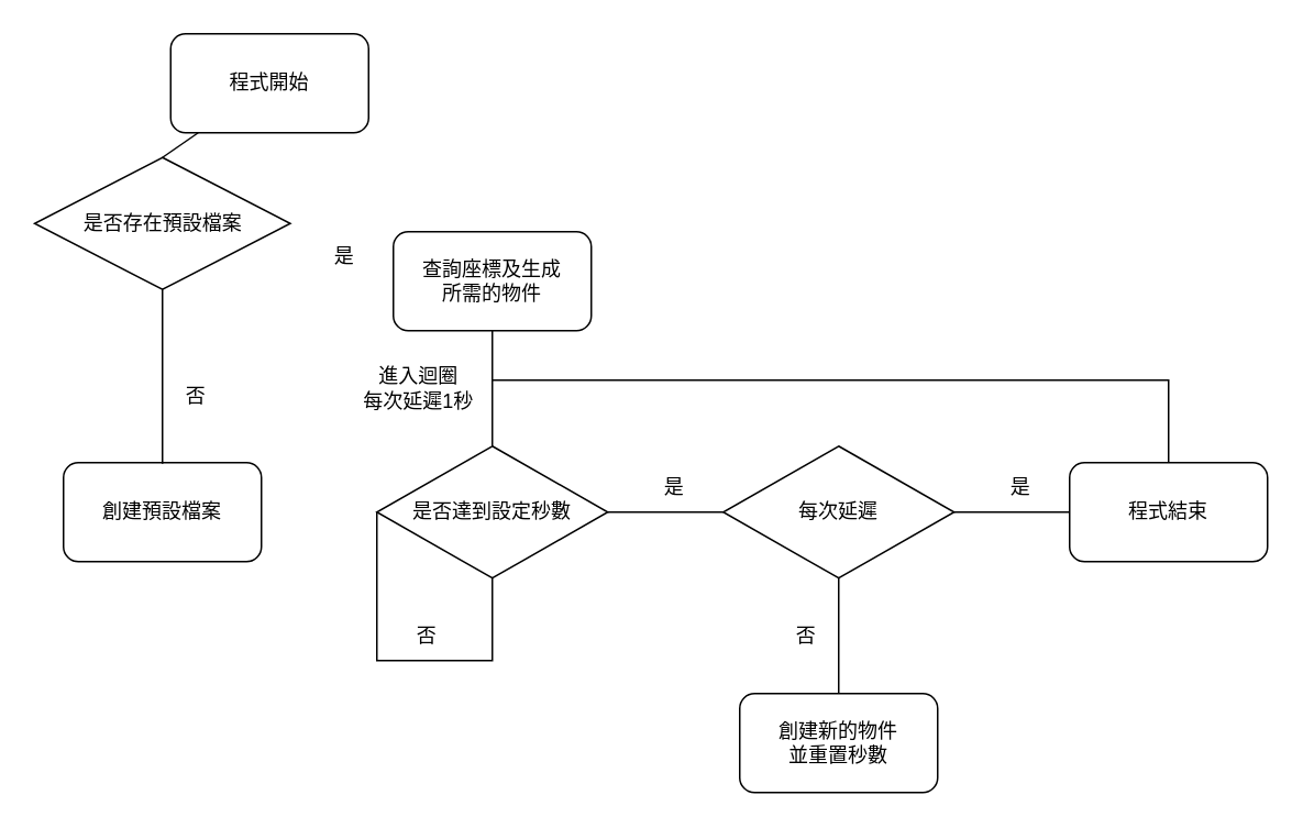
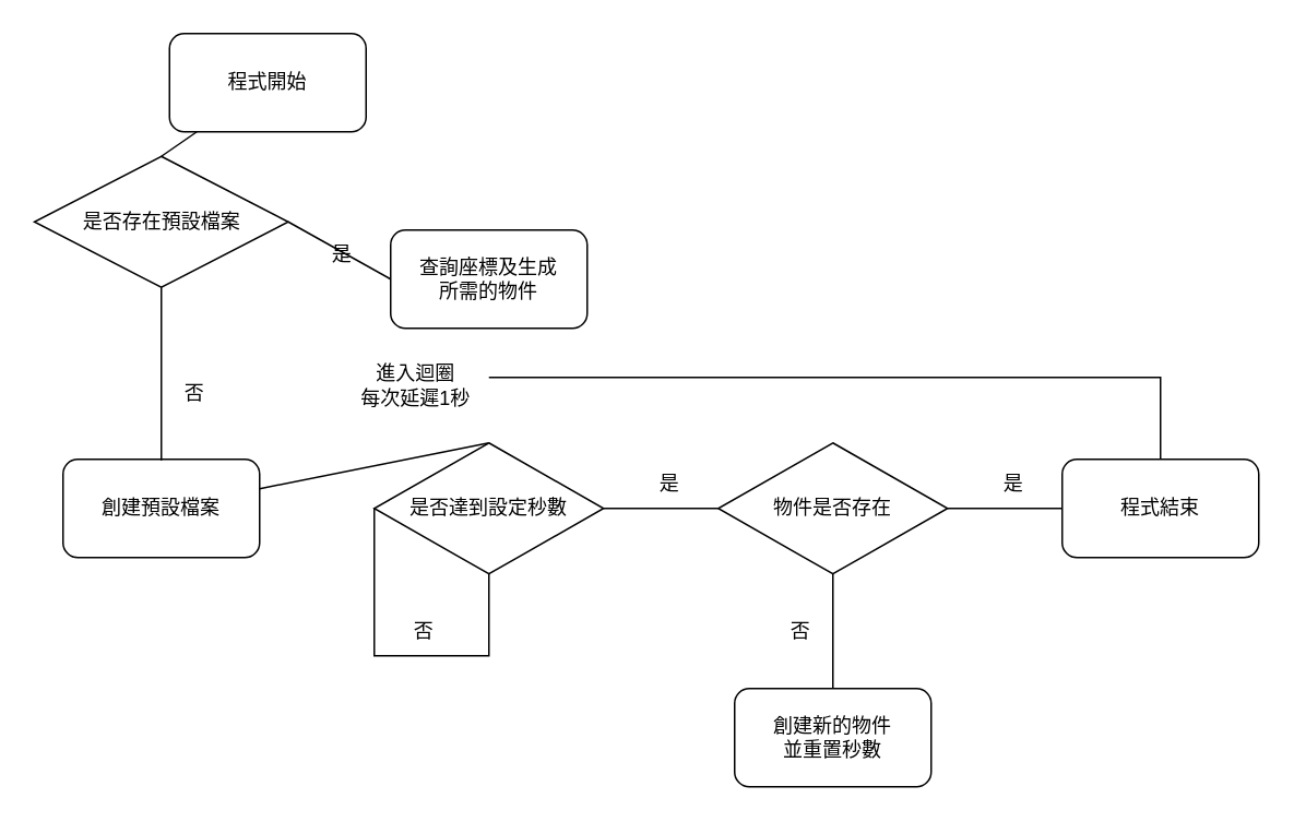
  <mxCell id="0" />
  <mxCell id="1" parent="0" />
  <mxCell id="2" value="程式開始" style="rounded=1;whiteSpace=wrap;html=1;" parent="1" vertex="1"><mxGeometry x="103" y="20" width="120" height="60" as="geometry" /></mxCell>
  <mxCell id="3" value="是否存在預設檔案" style="rhombus;whiteSpace=wrap;html=1;" parent="1" vertex="1"><mxGeometry x="20.5" y="95" width="155" height="80" as="geometry" /></mxCell>
  <mxCell id="4" value="" style="endArrow=none;html=1;rounded=0;entryX=0.5;entryY=0;entryDx=0;entryDy=0;" parent="1" source="2" target="3" edge="1"><mxGeometry width="50" height="50" relative="1" as="geometry"><mxPoint x="98" y="130" as="sourcePoint" /><mxPoint x="98" y="150.711" as="targetPoint" /></mxGeometry></mxCell>
  <mxCell id="5" value="創建預設檔案" style="rounded=1;whiteSpace=wrap;html=1;" parent="1" vertex="1"><mxGeometry x="38" y="280" width="120" height="60" as="geometry" /></mxCell>
  <mxCell id="6" value="" style="endArrow=none;html=1;rounded=0;" parent="1" source="3" edge="1"><mxGeometry width="50" height="50" relative="1" as="geometry"><mxPoint x="98" y="260" as="sourcePoint" /><mxPoint x="98" y="280.711" as="targetPoint" /></mxGeometry></mxCell>
  <mxCell id="7" value="否" style="text;html=1;align=center;verticalAlign=middle;resizable=0;points=[];autosize=1;strokeColor=none;fillColor=none;" parent="1" vertex="1"><mxGeometry x="98" y="225" width="40" height="30" as="geometry" /></mxCell>
  <mxCell id="8" value="查詢座標及生成&lt;br&gt;所需的物件" style="rounded=1;whiteSpace=wrap;html=1;" parent="1" vertex="1"><mxGeometry x="238" y="140" width="120" height="60" as="geometry" /></mxCell>
+ <mxCell id="9" value="" style="endArrow=none;html=1;rounded=0;exitX=1;exitY=0.5;exitDx=0;exitDy=0;entryX=0;entryY=0.5;entryDx=0;entryDy=0;" parent="1" source="3" target="8" edge="1"><mxGeometry width="50" height="50" relative="1" as="geometry"><mxPoint x="188" y="220" as="sourcePoint" /><mxPoint x="238" y="170" as="targetPoint" /></mxGeometry></mxCell>
  <mxCell id="10" value="是" style="text;html=1;align=center;verticalAlign=middle;resizable=0;points=[];autosize=1;strokeColor=none;fillColor=none;" parent="1" vertex="1"><mxGeometry x="188" y="140" width="40" height="30" as="geometry" /></mxCell>
- <mxCell id="11" value="" style="endArrow=none;html=1;rounded=0;entryX=0.5;entryY=1;entryDx=0;entryDy=0;exitX=0.5;exitY=0;exitDx=0;exitDy=0;" parent="1" source="12" target="8" edge="1"><mxGeometry width="50" height="50" relative="1" as="geometry"><mxPoint x="298" y="250" as="sourcePoint" /><mxPoint x="348" y="200" as="targetPoint" /></mxGeometry></mxCell>
+ <mxCell id="11" value="" style="endArrow=none;html=1;rounded=0;exitX=0.5;exitY=0;exitDx=0;exitDy=0;" parent="1" source="12" target="5" edge="1"><mxGeometry width="50" height="50" relative="1" as="geometry"><mxPoint x="298" y="250" as="sourcePoint" /><mxPoint x="348" y="200" as="targetPoint" /></mxGeometry></mxCell>
  <mxCell id="12" value="是否達到設定秒數" style="rhombus;whiteSpace=wrap;html=1;" parent="1" vertex="1"><mxGeometry x="228" y="270" width="140" height="80" as="geometry" /></mxCell>
  <mxCell id="13" value="進入迴圈&lt;br&gt;每次延遲1秒" style="text;html=1;align=center;verticalAlign=middle;resizable=0;points=[];autosize=1;strokeColor=none;fillColor=none;" parent="1" vertex="1"><mxGeometry x="208" y="215" width="90" height="40" as="geometry" /></mxCell>
  <mxCell id="14" value="" style="endArrow=none;html=1;rounded=0;entryX=0;entryY=0.5;entryDx=0;entryDy=0;exitX=1;exitY=0.5;exitDx=0;exitDy=0;" parent="1" source="12" edge="1"><mxGeometry width="50" height="50" relative="1" as="geometry"><mxPoint x="378" y="340" as="sourcePoint" /><mxPoint x="438" y="310" as="targetPoint" /></mxGeometry></mxCell>
  <mxCell id="15" value="是" style="text;html=1;align=center;verticalAlign=middle;resizable=0;points=[];autosize=1;strokeColor=none;fillColor=none;" parent="1" vertex="1"><mxGeometry x="388" y="280" width="40" height="30" as="geometry" /></mxCell>
  <mxCell id="16" value="" style="endArrow=none;html=1;rounded=0;exitX=0;exitY=0.5;exitDx=0;exitDy=0;" parent="1" source="12" edge="1"><mxGeometry width="50" height="50" relative="1" as="geometry"><mxPoint x="238" y="400" as="sourcePoint" /><mxPoint x="298" y="350" as="targetPoint" /><Array as="points"><mxPoint x="228" y="400" /><mxPoint x="298" y="400" /></Array></mxGeometry></mxCell>
  <mxCell id="17" value="否" style="text;html=1;align=center;verticalAlign=middle;resizable=0;points=[];autosize=1;strokeColor=none;fillColor=none;" parent="1" vertex="1"><mxGeometry x="238" y="370" width="40" height="30" as="geometry" /></mxCell>
- <mxCell id="18" value="每次延遲" style="rhombus;whiteSpace=wrap;html=1;" parent="1" vertex="1"><mxGeometry x="438" y="270" width="140" height="80" as="geometry" /></mxCell>
+ <mxCell id="18" value="物件是否存在" style="rhombus;whiteSpace=wrap;html=1;" parent="1" vertex="1"><mxGeometry x="438" y="270" width="140" height="80" as="geometry" /></mxCell>
  <mxCell id="19" value="" style="endArrow=none;html=1;rounded=0;" parent="1" source="18" edge="1"><mxGeometry width="50" height="50" relative="1" as="geometry"><mxPoint x="508" y="400" as="sourcePoint" /><mxPoint x="508" y="420.711" as="targetPoint" /></mxGeometry></mxCell>
  <mxCell id="20" value="否" style="text;html=1;align=center;verticalAlign=middle;resizable=0;points=[];autosize=1;strokeColor=none;fillColor=none;" parent="1" vertex="1"><mxGeometry x="468" y="370" width="40" height="30" as="geometry" /></mxCell>
  <mxCell id="21" value="創建新的物件&lt;br&gt;並重置秒數" style="rounded=1;whiteSpace=wrap;html=1;" parent="1" vertex="1"><mxGeometry x="448" y="420" width="120" height="60" as="geometry" /></mxCell>
  <mxCell id="22" value="" style="endArrow=none;html=1;rounded=0;" parent="1" source="18" edge="1"><mxGeometry width="50" height="50" relative="1" as="geometry"><mxPoint x="578" y="360" as="sourcePoint" /><mxPoint x="648.711" y="310" as="targetPoint" /></mxGeometry></mxCell>
  <mxCell id="23" value="是" style="text;html=1;align=center;verticalAlign=middle;resizable=0;points=[];autosize=1;strokeColor=none;fillColor=none;" parent="1" vertex="1"><mxGeometry x="598" y="280" width="40" height="30" as="geometry" /></mxCell>
  <mxCell id="24" value="程式結束" style="rounded=1;whiteSpace=wrap;html=1;" parent="1" vertex="1"><mxGeometry x="648" y="280" width="120" height="60" as="geometry" /></mxCell>
  <mxCell id="25" value="" style="endArrow=none;html=1;rounded=0;exitX=0.5;exitY=0;exitDx=0;exitDy=0;" edge="1" parent="1" source="24"><mxGeometry width="50" height="50" relative="1" as="geometry"><mxPoint x="688" y="280" as="sourcePoint" /><mxPoint x="298" y="230" as="targetPoint" /><Array as="points"><mxPoint x="708" y="230" /></Array></mxGeometry></mxCell>
